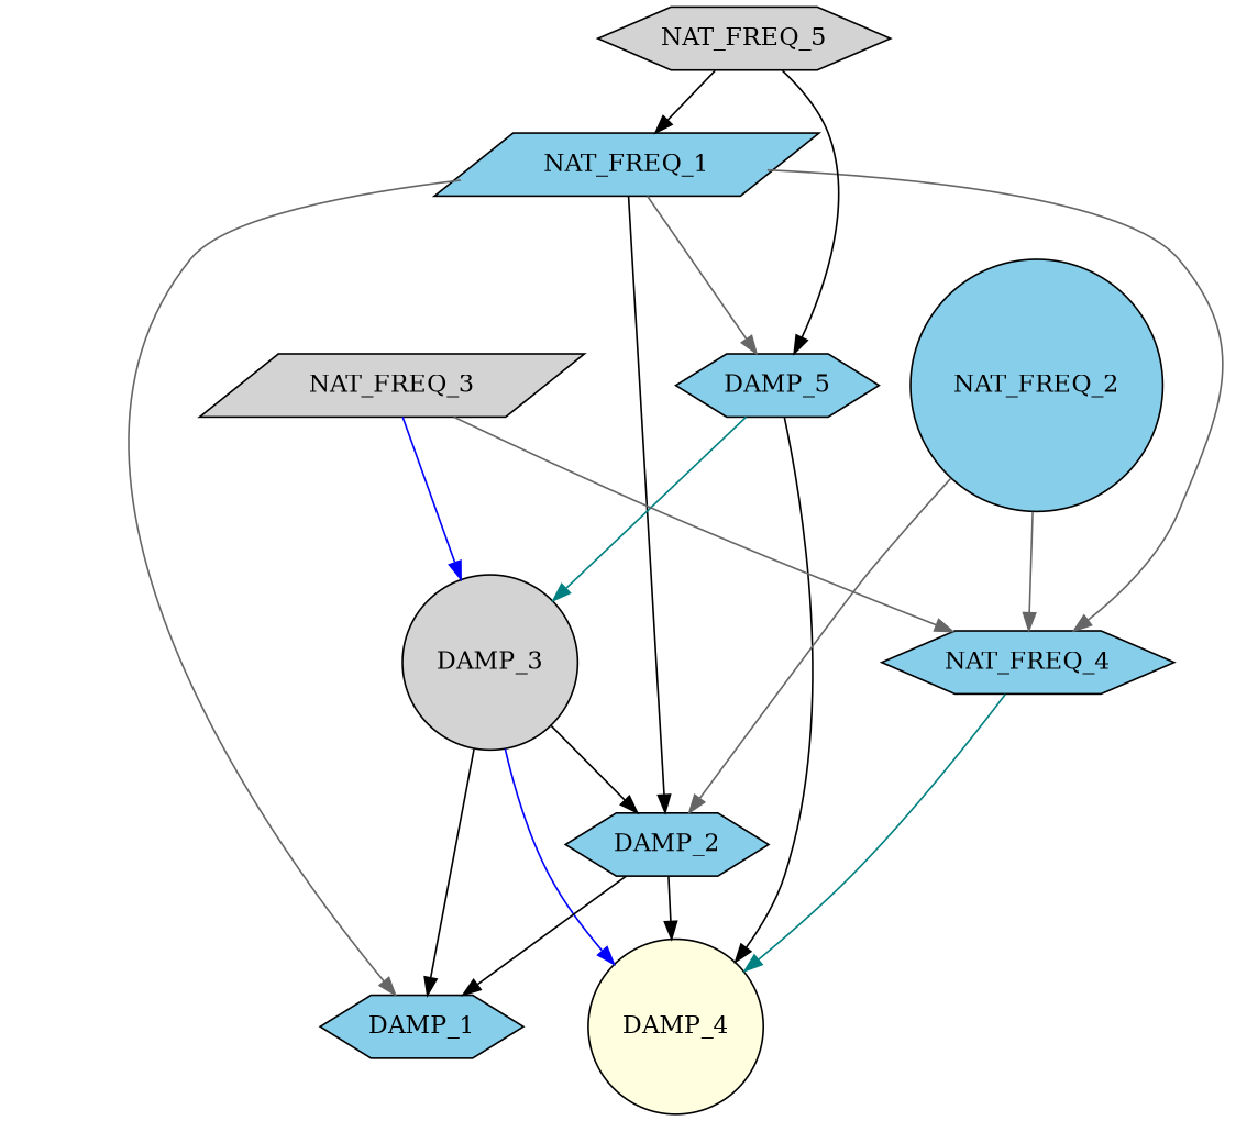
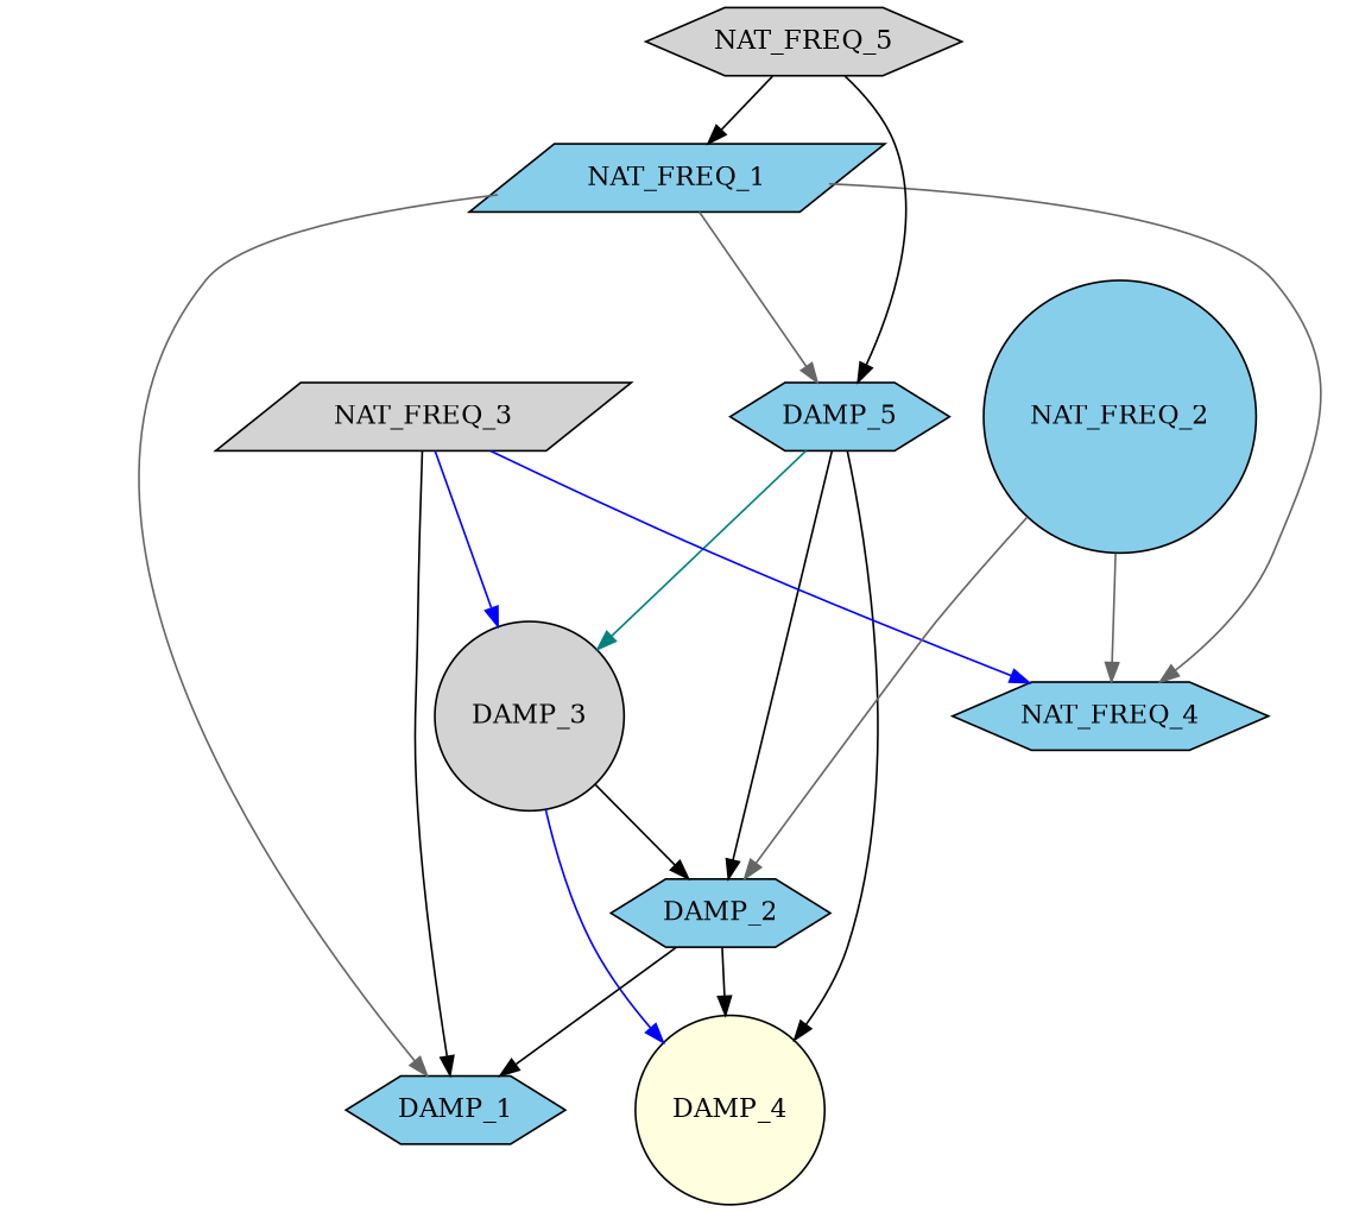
  strict digraph {
    node [fillcolor=skyblue shape=hexagon style=filled]
    edge [color=black]
    NAT_FREQ_1 [shape=parallelogram]
    NAT_FREQ_4
    DAMP_1
    DAMP_5
    NAT_FREQ_3 [fillcolor=lightgrey shape=parallelogram]
    DAMP_3 [fillcolor=lightgrey shape=circle]
    DAMP_4 [fillcolor=lightyellow shape=circle]
    DAMP_2
    NAT_FREQ_2 [shape=circle]
    NAT_FREQ_5 [fillcolor=lightgrey]
    NAT_FREQ_1 -> NAT_FREQ_4 [color=gray40]
    NAT_FREQ_1 -> DAMP_1 [color=gray40]
    NAT_FREQ_1 -> DAMP_5 [color=gray40]
-   NAT_FREQ_4 -> DAMP_4 [color=teal]
    DAMP_5 -> DAMP_3 [color=teal]
    DAMP_5 -> DAMP_4
-   NAT_FREQ_1 -> DAMP_2
-   NAT_FREQ_3 -> NAT_FREQ_4 [color=gray40]
+   DAMP_5 -> DAMP_2
+   NAT_FREQ_3 -> NAT_FREQ_4 [color=blue]
    NAT_FREQ_3 -> DAMP_3 [color=blue]
-   DAMP_3 -> DAMP_1
+   NAT_FREQ_3 -> DAMP_1
    DAMP_3 -> DAMP_4 [color=blue]
    DAMP_3 -> DAMP_2
    DAMP_2 -> DAMP_1
    DAMP_2 -> DAMP_4
    NAT_FREQ_2 -> NAT_FREQ_4 [color=gray40]
    NAT_FREQ_2 -> DAMP_2 [color=gray40]
    NAT_FREQ_5 -> NAT_FREQ_1
    NAT_FREQ_5 -> DAMP_5
  }
